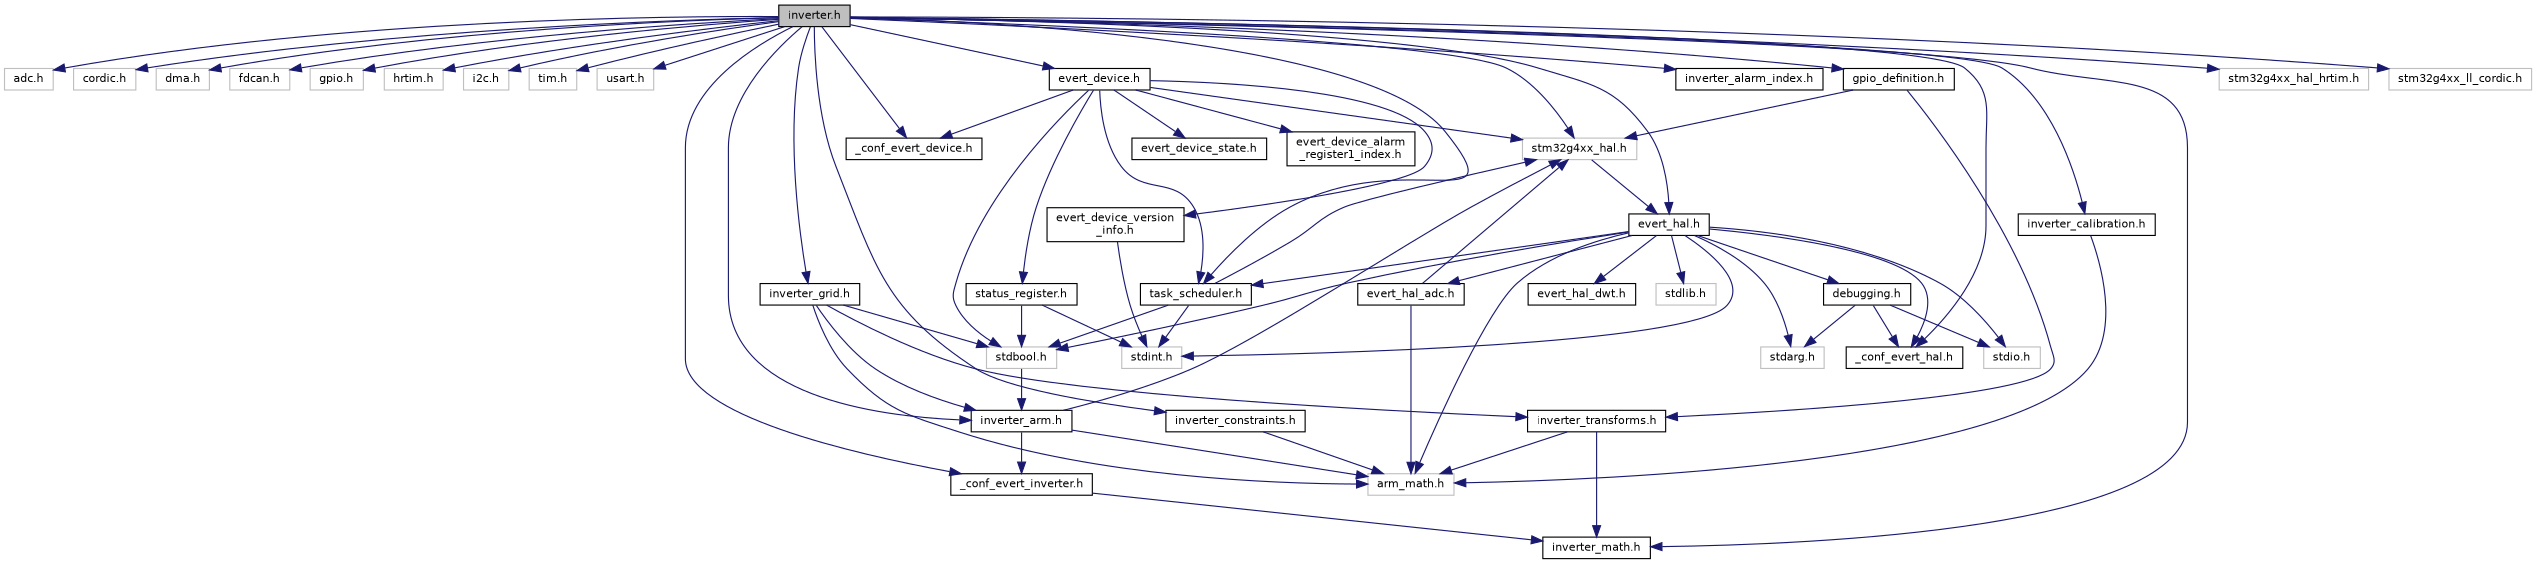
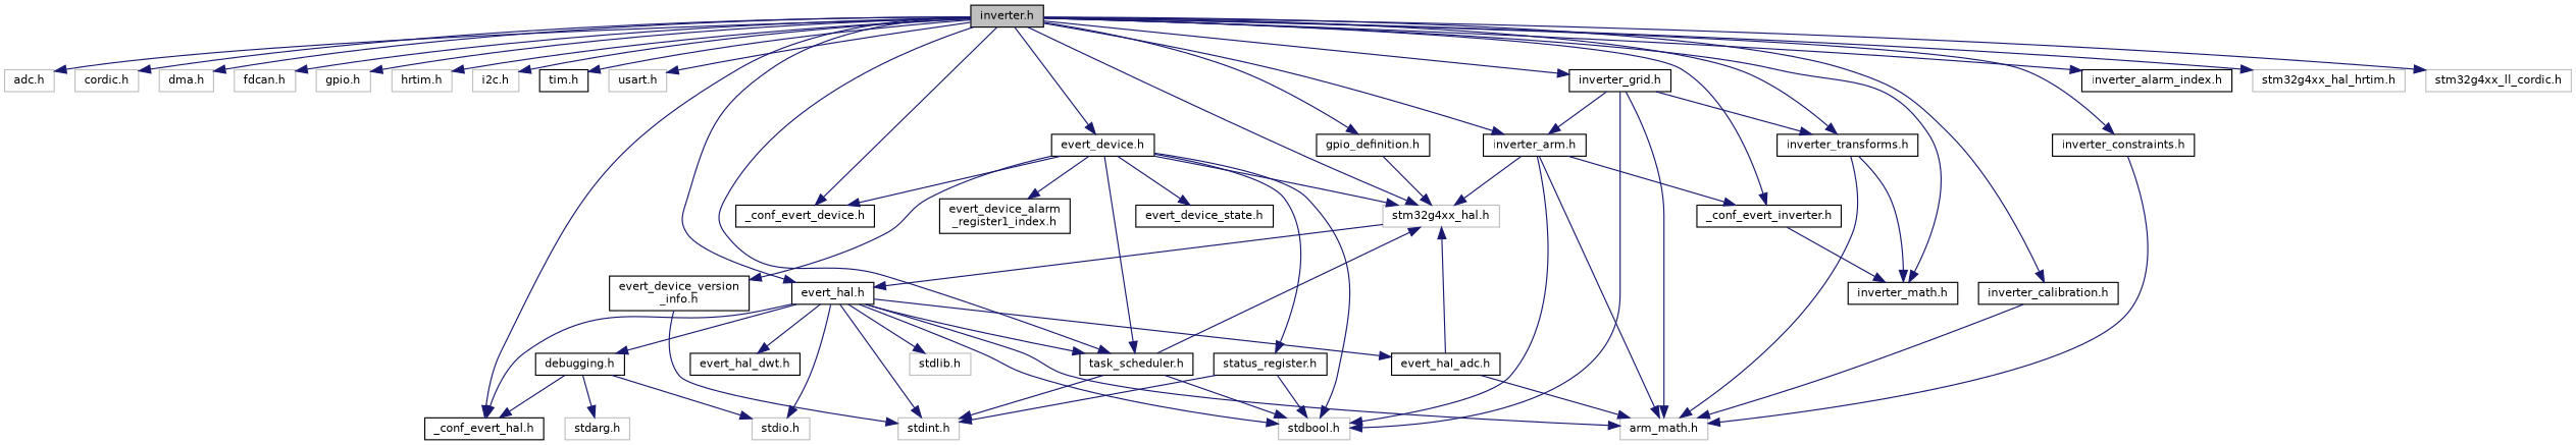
  digraph {
    node [color=black fillcolor=white fontname=Helvetica fontsize=10 shape=record style=filled]
    edge [color=midnightblue fontname=Helvetica fontsize=10 labelfontname=Helvetica labelfontsize=10 style=solid]
    n1 [fillcolor=grey75 fontcolor=black height=0.2 label="inverter.h" width=0.4]
    n2 [color=grey75 height=0.2 label="adc.h" width=0.4]
    n3 [color=grey75 height=0.2 label="cordic.h" width=0.4]
    n4 [color=grey75 height=0.2 label="dma.h" width=0.4]
    n5 [color=grey75 height=0.2 label="fdcan.h" width=0.4]
    n6 [color=grey75 height=0.2 label="gpio.h" width=0.4]
    n7 [color=grey75 height=0.2 label="hrtim.h" width=0.4]
    n8 [color=grey75 height=0.2 label="i2c.h" width=0.4]
-   n9 [color=grey75 height=0.2 label="tim.h" width=0.4]
+   n9 [height=0.2 label="tim.h" width=0.4]
    n10 [color=grey75 height=0.2 label="usart.h" width=0.4]
    n11 [height=0.2 label="_conf_evert_device.h" width=0.4]
    n12 [height=0.2 label="_conf_evert_hal.h" width=0.4]
    n13 [height=0.2 label="_conf_evert_inverter.h" width=0.4]
    n14 [height=0.2 label="inverter_math.h" width=0.4]
    n15 [height=0.2 label="evert_device.h" width=0.4]
    n16 [color=grey75 height=0.2 label="stm32g4xx_hal.h" width=0.4]
    n17 [height=0.2 label="task_scheduler.h" width=0.4]
    n18 [height=0.2 label="evert_hal.h" width=0.4]
    n19 [height=0.2 label="gpio_definition.h" width=0.4]
    n20 [height=0.2 label="inverter_alarm_index.h" width=0.4]
    n21 [height=0.2 label="inverter_calibration.h" width=0.4]
    n22 [height=0.2 label="inverter_constraints.h" width=0.4]
    n23 [height=0.2 label="inverter_grid.h" width=0.4]
    n24 [height=0.2 label="inverter_arm.h" width=0.4]
    n25 [height=0.2 label="inverter_transforms.h" width=0.4]
    n26 [color=grey75 height=0.2 label="stm32g4xx_hal_hrtim.h" width=0.4]
    n27 [color=grey75 height=0.2 label="stm32g4xx_ll_cordic.h" width=0.4]
    n28 [color=grey75 height=0.2 label="stdbool.h" width=0.4]
    n29 [height=0.2 label="evert_device_alarm\l_register1_index.h" width=0.4]
    n30 [height=0.2 label="evert_device_state.h" width=0.4]
    n31 [height=0.2 label="evert_device_version\l_info.h" width=0.4]
    n32 [height=0.2 label="status_register.h" width=0.4]
    n33 [color=grey75 height=0.2 label="stdint.h" width=0.4]
    n34 [color=grey75 height=0.2 label="arm_math.h" width=0.4]
    n35 [color=grey75 height=0.2 label="stdlib.h" width=0.4]
    n36 [color=grey75 height=0.2 label="stdio.h" width=0.4]
    n37 [color=grey75 height=0.2 label="stdarg.h" width=0.4]
    n38 [height=0.2 label="evert_hal_adc.h" width=0.4]
    n39 [height=0.2 label="evert_hal_dwt.h" width=0.4]
    n40 [height=0.2 label="debugging.h" width=0.4]
    n1 -> n2
    n1 -> n3
    n1 -> n4
    n1 -> n5
    n1 -> n6
    n1 -> n7
    n1 -> n8
    n1 -> n9
    n1 -> n10
    n1 -> n11
    n1 -> n12
    n1 -> n13
    n1 -> n14
    n1 -> n15
    n1 -> n16
    n1 -> n17
    n1 -> n18
    n1 -> n19
    n1 -> n20
    n1 -> n21
    n1 -> n22
    n1 -> n23
    n1 -> n24
-   n19 -> n25
+   n1 -> n25
    n1 -> n26
    n1 -> n27
    n13 -> n14
    n15 -> n11
    n15 -> n16
    n15 -> n17
    n15 -> n28
    n15 -> n29
    n15 -> n30
    n15 -> n31
    n15 -> n32
    n16 -> n18
    n17 -> n16
    n17 -> n28
    n17 -> n33
    n18 -> n12
    n18 -> n17
    n18 -> n28
    n18 -> n33
    n18 -> n34
    n18 -> n35
    n18 -> n36
-   n18 -> n37
    n18 -> n38
    n18 -> n39
    n18 -> n40
    n19 -> n16
    n21 -> n34
    n22 -> n34
    n23 -> n24
    n23 -> n25
    n23 -> n28
    n23 -> n34
    n24 -> n13
    n24 -> n16
-   n28 -> n24
+   n24 -> n28
    n24 -> n34
    n25 -> n14
    n25 -> n34
    n31 -> n33
    n32 -> n28
    n32 -> n33
    n38 -> n16
    n38 -> n34
    n40 -> n12
    n40 -> n36
    n40 -> n37
  }
